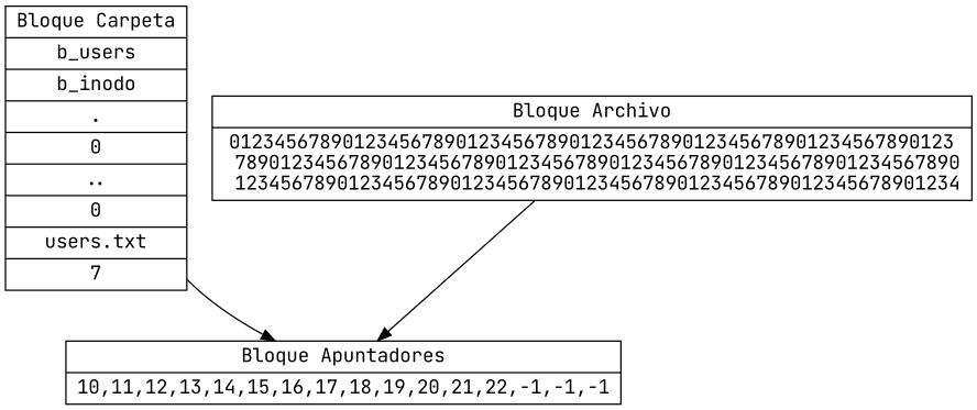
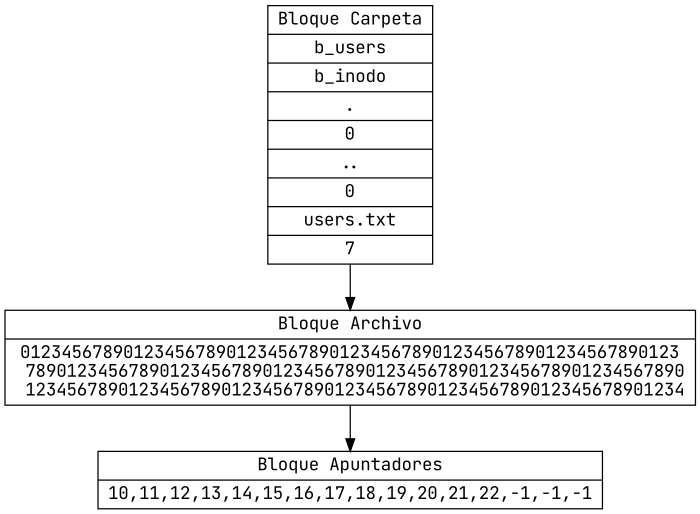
  digraph {
    fontname="JetBrains Mono"
    rankdir=TB
    node [fontname="JetBrains Mono" shape=record]
    edge [fontname="JetBrains Mono"]
    n1 [label="{Bloque Carpeta|b_users|b_inodo|.|0|..|0|users.txt|7}"]
    n2 [label="{Bloque Archivo|0123456789012345678901234567890123456789012345678901234567890123\n    7890123456789012345678901234567890123456789012345678901234567890\n    1234567890123456789012345678901234567890123456789012345678901234}"]
    n3 [label="{Bloque Apuntadores|10,11,12,13,14,15,16,17,18,19,20,21,22,-1,-1,-1}"]
-   n1 -> n3
+   n1 -> n2
    n2 -> n3
  }
